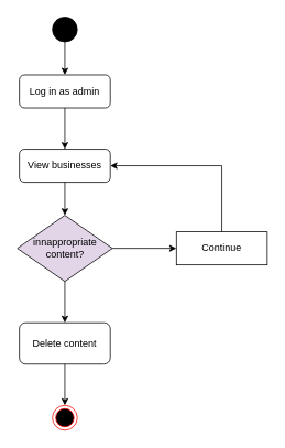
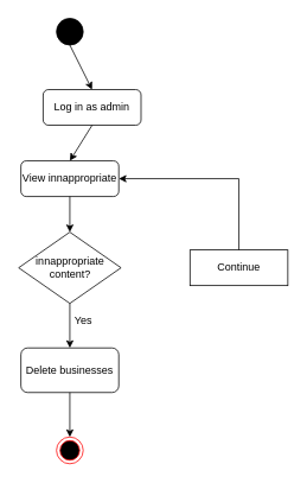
  <mxCell id="0" />
  <mxCell id="1" parent="0" />
  <mxCell id="2" value="" style="ellipse;shape=doubleEllipse;html=1;dashed=0;whitespace=wrap;aspect=fixed;fillColor=#000000;" parent="1" vertex="1"><mxGeometry x="63" y="20" width="30" height="30" as="geometry" /></mxCell>
- <mxCell id="3" value="Log in as admin" style="rounded=1;whiteSpace=wrap;html=1;" parent="1" vertex="1"><mxGeometry x="23" y="90" width="110" height="40" as="geometry" /></mxCell>
- <mxCell id="4" value="View businesses" style="rounded=1;whiteSpace=wrap;html=1;" parent="1" vertex="1"><mxGeometry x="23" y="180" width="110" height="40" as="geometry" /></mxCell>
- <mxCell id="5" value="innappropriate&lt;br&gt;content?" style="rhombus;whiteSpace=wrap;html=1;fillColor=#e1d5e7;" parent="1" vertex="1"><mxGeometry x="20.5" y="260" width="115" height="80" as="geometry" /></mxCell>
- <mxCell id="6" value="Delete content" style="rounded=1;whiteSpace=wrap;html=1;" parent="1" vertex="1"><mxGeometry x="23" y="390" width="110" height="50" as="geometry" /></mxCell>
+ <mxCell id="3" value="Log in as admin" style="rounded=1;whiteSpace=wrap;html=1;" parent="1" vertex="1"><mxGeometry x="48" y="100" width="110" height="40" as="geometry" /></mxCell>
+ <mxCell id="4" value="View innappropriate" style="rounded=1;whiteSpace=wrap;html=1;" parent="1" vertex="1"><mxGeometry x="23" y="180" width="110" height="40" as="geometry" /></mxCell>
+ <mxCell id="5" value="innappropriate&lt;br&gt;content?" style="rhombus;whiteSpace=wrap;html=1;" parent="1" vertex="1"><mxGeometry x="20.5" y="260" width="115" height="80" as="geometry" /></mxCell>
+ <mxCell id="6" value="Delete businesses" style="rounded=1;whiteSpace=wrap;html=1;" parent="1" vertex="1"><mxGeometry x="23" y="390" width="110" height="50" as="geometry" /></mxCell>
  <mxCell id="7" value="" style="ellipse;html=1;shape=endState;fillColor=#000000;strokeColor=#ff0000;" parent="1" vertex="1"><mxGeometry x="63" y="490" width="30" height="30" as="geometry" /></mxCell>
  <mxCell id="8" value="Continue" style="whiteSpace=wrap;html=1;rounded=0;" parent="1" vertex="1"><mxGeometry x="213" y="280" width="110" height="40" as="geometry" /></mxCell>
  <mxCell id="9" value="" style="endArrow=classic;html=1;rounded=0;exitX=0.5;exitY=1;exitDx=0;exitDy=0;entryX=0.5;entryY=0;entryDx=0;entryDy=0;" parent="1" source="2" target="3" edge="1"><mxGeometry width="50" height="50" relative="1" as="geometry"><mxPoint x="63" y="240" as="sourcePoint" /><mxPoint x="113" y="190" as="targetPoint" /></mxGeometry></mxCell>
  <mxCell id="10" value="" style="endArrow=classic;html=1;rounded=0;exitX=0.5;exitY=1;exitDx=0;exitDy=0;entryX=0.5;entryY=0;entryDx=0;entryDy=0;" parent="1" source="3" target="4" edge="1"><mxGeometry width="50" height="50" relative="1" as="geometry"><mxPoint x="63" y="240" as="sourcePoint" /><mxPoint x="113" y="190" as="targetPoint" /></mxGeometry></mxCell>
  <mxCell id="11" value="" style="endArrow=classic;html=1;rounded=0;exitX=0.5;exitY=1;exitDx=0;exitDy=0;" parent="1" source="4" target="5" edge="1"><mxGeometry width="50" height="50" relative="1" as="geometry"><mxPoint x="63" y="360" as="sourcePoint" /><mxPoint x="113" y="310" as="targetPoint" /></mxGeometry></mxCell>
  <mxCell id="12" value="" style="endArrow=classic;html=1;rounded=0;exitX=0.5;exitY=1;exitDx=0;exitDy=0;entryX=0.5;entryY=0;entryDx=0;entryDy=0;" parent="1" source="5" target="6" edge="1"><mxGeometry width="50" height="50" relative="1" as="geometry"><mxPoint x="63" y="360" as="sourcePoint" /><mxPoint x="113" y="310" as="targetPoint" /></mxGeometry></mxCell>
  <mxCell id="13" value="" style="endArrow=classic;html=1;rounded=0;exitX=0.5;exitY=1;exitDx=0;exitDy=0;entryX=0.5;entryY=0;entryDx=0;entryDy=0;" parent="1" source="6" target="7" edge="1"><mxGeometry width="50" height="50" relative="1" as="geometry"><mxPoint x="63" y="370" as="sourcePoint" /><mxPoint x="113" y="320" as="targetPoint" /></mxGeometry></mxCell>
- <mxCell id="14" value="" style="endArrow=classic;html=1;rounded=0;exitX=1;exitY=0.5;exitDx=0;exitDy=0;entryX=0;entryY=0.5;entryDx=0;entryDy=0;" parent="1" source="5" target="8" edge="1"><mxGeometry width="50" height="50" relative="1" as="geometry"><mxPoint x="63" y="370" as="sourcePoint" /><mxPoint x="113" y="320" as="targetPoint" /></mxGeometry></mxCell>
  <mxCell id="15" value="" style="endArrow=classic;html=1;rounded=0;exitX=0.5;exitY=0;exitDx=0;exitDy=0;entryX=1;entryY=0.5;entryDx=0;entryDy=0;" parent="1" source="8" target="4" edge="1"><mxGeometry width="50" height="50" relative="1" as="geometry"><mxPoint x="63" y="370" as="sourcePoint" /><mxPoint x="113" y="320" as="targetPoint" /><Array as="points"><mxPoint x="268" y="200" /></Array></mxGeometry></mxCell>
+ <mxCell id="16" value="Yes" style="text;html=1;align=center;verticalAlign=middle;resizable=0;points=[];autosize=1;strokeColor=none;fillColor=none;" parent="1" vertex="1"><mxGeometry x="73" y="350" width="40" height="20" as="geometry" /></mxCell>
